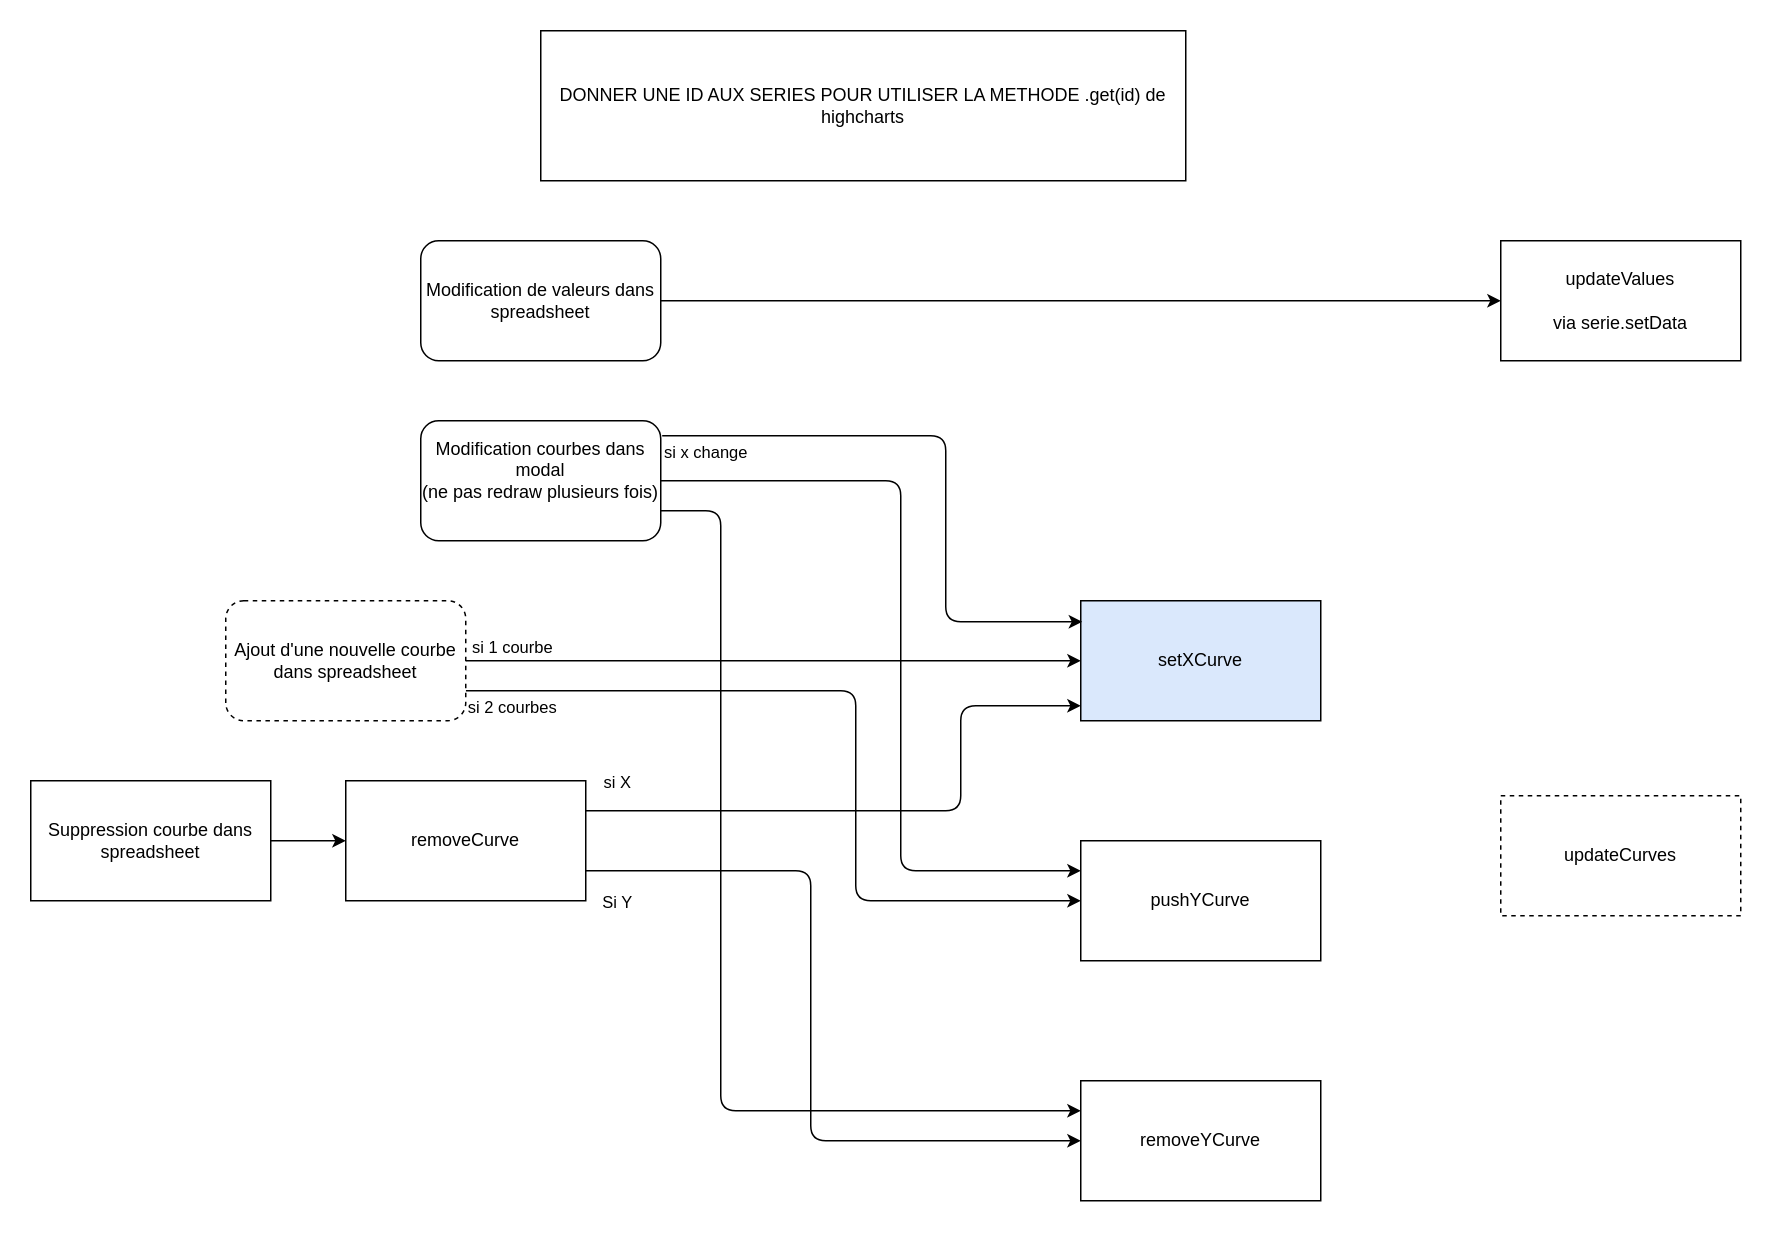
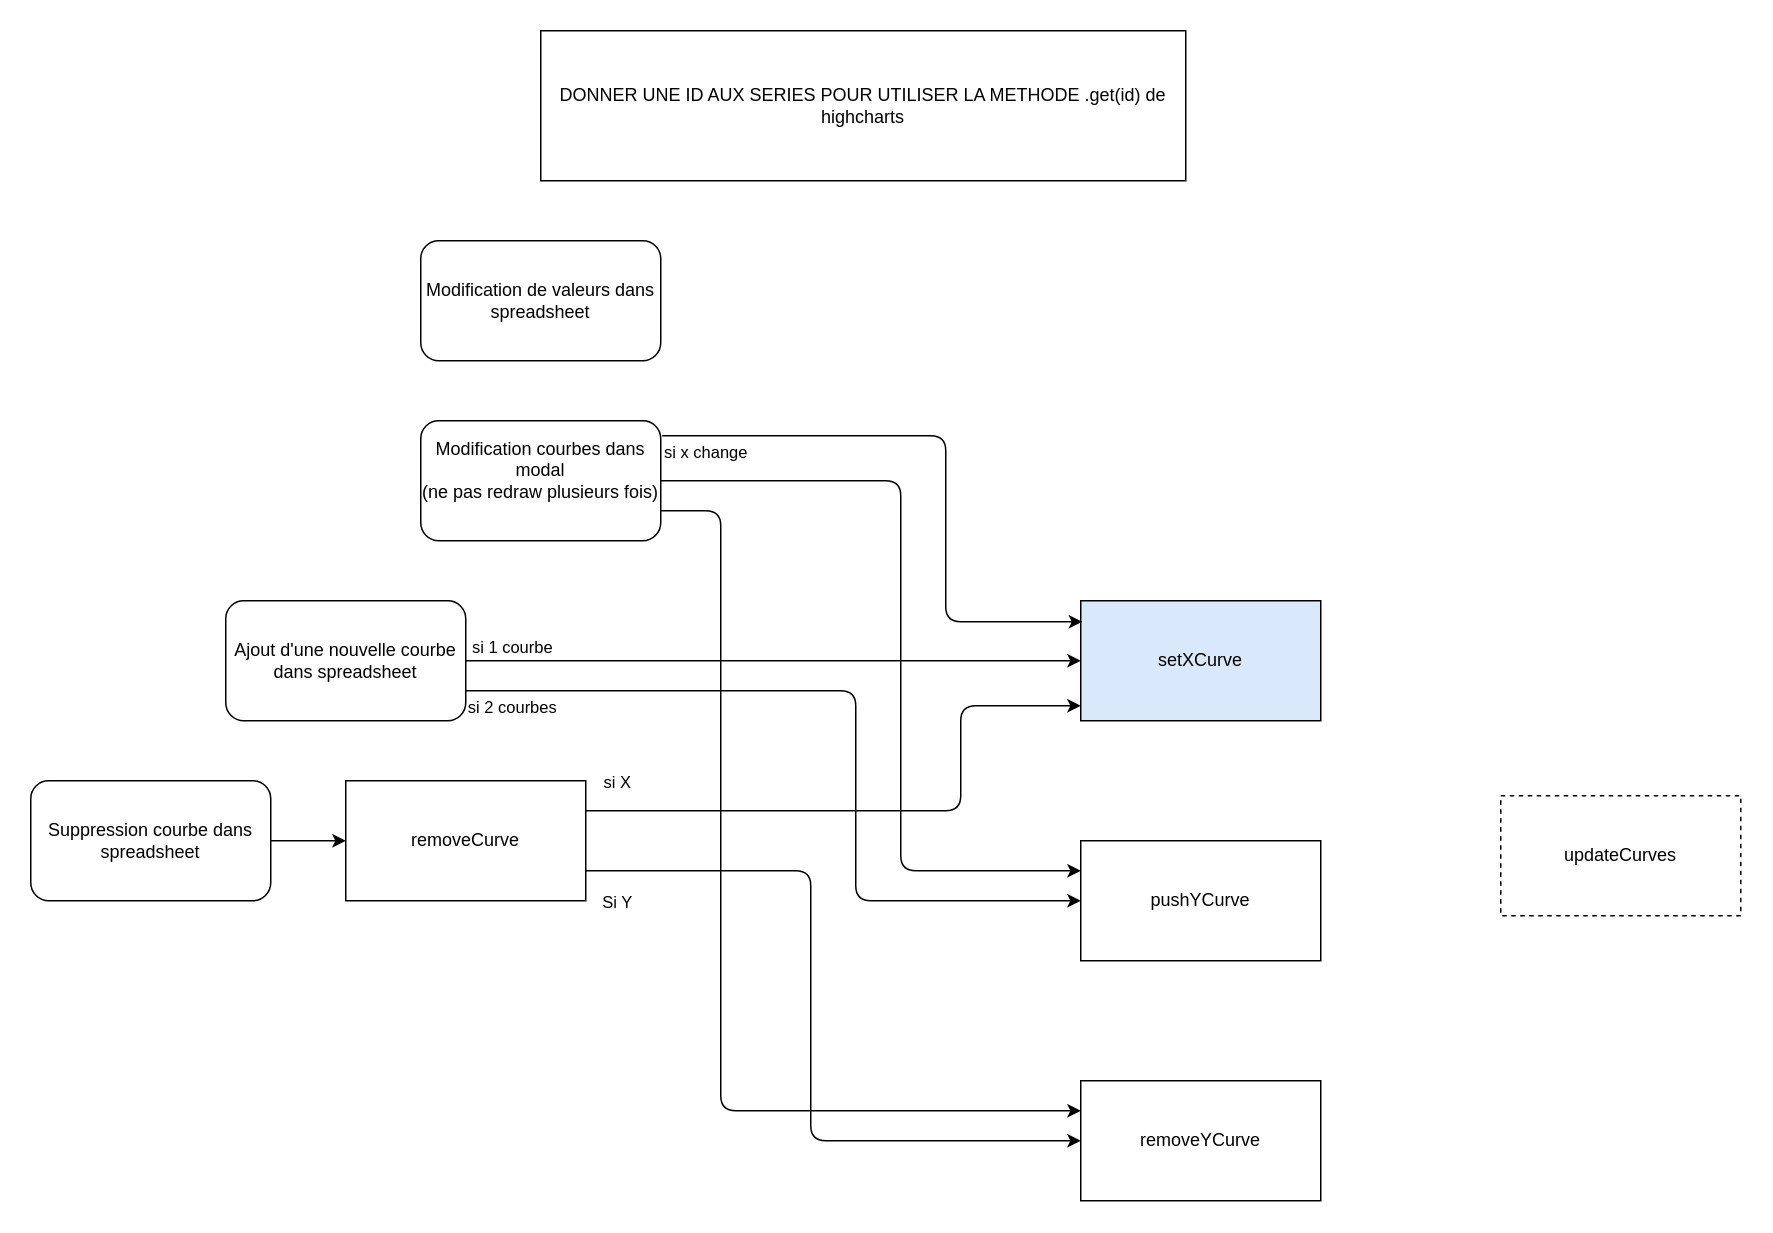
  <mxCell id="0" />
  <mxCell id="1" parent="0" />
  <mxCell id="2" style="edgeStyle=none;html=1;exitX=1;exitY=0.5;exitDx=0;exitDy=0;entryX=0;entryY=0.5;entryDx=0;entryDy=0;" edge="1" parent="1" source="6" target="7"><mxGeometry relative="1" as="geometry"><Array as="points"><mxPoint x="520" y="440" /></Array></mxGeometry></mxCell>
  <mxCell id="3" value="si 1 courbe" style="edgeLabel;html=1;align=center;verticalAlign=middle;resizable=0;points=[];" vertex="1" connectable="0" parent="2"><mxGeometry x="-0.2" y="-3" relative="1" as="geometry"><mxPoint x="-134" y="-13" as="offset" /></mxGeometry></mxCell>
  <mxCell id="4" style="edgeStyle=none;html=1;exitX=1;exitY=0.75;exitDx=0;exitDy=0;entryX=0;entryY=0.5;entryDx=0;entryDy=0;" edge="1" parent="1" source="6" target="8"><mxGeometry relative="1" as="geometry"><Array as="points"><mxPoint x="570" y="460" /><mxPoint x="570" y="600" /></Array></mxGeometry></mxCell>
  <mxCell id="5" value="si 2 courbes" style="edgeLabel;html=1;align=center;verticalAlign=middle;resizable=0;points=[];rotation=0;" vertex="1" connectable="0" parent="4"><mxGeometry x="-0.074" y="1" relative="1" as="geometry"><mxPoint x="-225" y="11" as="offset" /></mxGeometry></mxCell>
- <mxCell id="6" value="Ajout d'une nouvelle courbe dans spreadsheet" style="rounded=1;whiteSpace=wrap;html=1;dashed=1;" vertex="1" parent="1"><mxGeometry x="150" y="400" width="160" height="80" as="geometry" /></mxCell>
+ <mxCell id="6" value="Ajout d'une nouvelle courbe dans spreadsheet" style="rounded=1;whiteSpace=wrap;html=1;" vertex="1" parent="1"><mxGeometry x="150" y="400" width="160" height="80" as="geometry" /></mxCell>
  <mxCell id="7" value="setXCurve" style="rounded=0;whiteSpace=wrap;html=1;fillColor=#dae8fc;" vertex="1" parent="1"><mxGeometry x="720" y="400" width="160" height="80" as="geometry" /></mxCell>
  <mxCell id="8" value="pushYCurve" style="rounded=0;whiteSpace=wrap;html=1;" vertex="1" parent="1"><mxGeometry x="720" y="560" width="160" height="80" as="geometry" /></mxCell>
  <mxCell id="9" style="edgeStyle=none;html=1;exitX=1;exitY=0.5;exitDx=0;exitDy=0;entryX=0;entryY=0.5;entryDx=0;entryDy=0;" edge="1" parent="1" source="10" target="15"><mxGeometry relative="1" as="geometry" /></mxCell>
- <mxCell id="10" value="Suppression courbe dans spreadsheet" style="whiteSpace=wrap;html=1;rounded=0;" vertex="1" parent="1"><mxGeometry x="20" y="520" width="160" height="80" as="geometry" /></mxCell>
+ <mxCell id="10" value="Suppression courbe dans spreadsheet" style="rounded=1;whiteSpace=wrap;html=1;" vertex="1" parent="1"><mxGeometry x="20" y="520" width="160" height="80" as="geometry" /></mxCell>
  <mxCell id="11" style="edgeStyle=none;html=1;exitX=1;exitY=0.75;exitDx=0;exitDy=0;entryX=0;entryY=0.5;entryDx=0;entryDy=0;" edge="1" parent="1" source="15" target="16"><mxGeometry relative="1" as="geometry"><Array as="points"><mxPoint x="540" y="580" /><mxPoint x="540" y="760" /></Array></mxGeometry></mxCell>
  <mxCell id="12" value="Si Y" style="edgeLabel;html=1;align=center;verticalAlign=middle;resizable=0;points=[];" vertex="1" connectable="0" parent="11"><mxGeometry x="0.133" y="-2" relative="1" as="geometry"><mxPoint x="-128" y="-119" as="offset" /></mxGeometry></mxCell>
  <mxCell id="13" style="edgeStyle=none;html=1;exitX=1;exitY=0.25;exitDx=0;exitDy=0;" edge="1" parent="1" source="15"><mxGeometry relative="1" as="geometry"><mxPoint x="720" y="470" as="targetPoint" /><Array as="points"><mxPoint x="640" y="540" /><mxPoint x="640" y="470" /></Array></mxGeometry></mxCell>
  <mxCell id="14" value="si X" style="edgeLabel;html=1;align=center;verticalAlign=middle;resizable=0;points=[];" vertex="1" connectable="0" parent="13"><mxGeometry x="-0.05" y="-2" relative="1" as="geometry"><mxPoint x="-170" y="-22" as="offset" /></mxGeometry></mxCell>
  <mxCell id="15" value="removeCurve" style="rounded=0;whiteSpace=wrap;html=1;" vertex="1" parent="1"><mxGeometry x="230" y="520" width="160" height="80" as="geometry" /></mxCell>
  <mxCell id="16" value="removeYCurve" style="rounded=0;whiteSpace=wrap;html=1;" vertex="1" parent="1"><mxGeometry x="720" y="720" width="160" height="80" as="geometry" /></mxCell>
  <mxCell id="17" style="edgeStyle=none;html=1;entryX=0.006;entryY=0.175;entryDx=0;entryDy=0;exitX=1.006;exitY=0.125;exitDx=0;exitDy=0;exitPerimeter=0;entryPerimeter=0;" edge="1" parent="1" source="21" target="7"><mxGeometry relative="1" as="geometry"><Array as="points"><mxPoint x="630" y="290" /><mxPoint x="630" y="414" /></Array></mxGeometry></mxCell>
  <mxCell id="18" value="si x change" style="edgeLabel;html=1;align=center;verticalAlign=middle;resizable=0;points=[];" vertex="1" connectable="0" parent="17"><mxGeometry x="-0.101" y="4" relative="1" as="geometry"><mxPoint x="-153" y="14" as="offset" /></mxGeometry></mxCell>
  <mxCell id="19" style="edgeStyle=none;html=1;entryX=0;entryY=0.25;entryDx=0;entryDy=0;" edge="1" parent="1" source="21" target="8"><mxGeometry relative="1" as="geometry"><mxPoint x="590" y="340" as="targetPoint" /><Array as="points"><mxPoint x="600" y="320" /><mxPoint x="600" y="580" /></Array></mxGeometry></mxCell>
  <mxCell id="20" style="edgeStyle=none;html=1;entryX=0;entryY=0.25;entryDx=0;entryDy=0;exitX=1;exitY=0.75;exitDx=0;exitDy=0;" edge="1" parent="1" source="21" target="16"><mxGeometry relative="1" as="geometry"><Array as="points"><mxPoint x="480" y="340" /><mxPoint x="480" y="740" /></Array></mxGeometry></mxCell>
  <mxCell id="21" value="Modification courbes dans modal&lt;div&gt;(ne pas redraw plusieurs fois)&lt;/div&gt;&lt;div&gt;&lt;br&gt;&lt;/div&gt;" style="rounded=1;whiteSpace=wrap;html=1;" vertex="1" parent="1"><mxGeometry x="280" y="280" width="160" height="80" as="geometry" /></mxCell>
- <mxCell id="22" value="updateValues&lt;div&gt;&lt;br&gt;&lt;/div&gt;&lt;div&gt;via serie.setData&lt;/div&gt;" style="rounded=0;whiteSpace=wrap;html=1;" vertex="1" parent="1"><mxGeometry x="1000" y="160" width="160" height="80" as="geometry" /></mxCell>
  <mxCell id="23" value="updateCurves" style="rounded=0;whiteSpace=wrap;html=1;dashed=1;" vertex="1" parent="1"><mxGeometry x="1000" y="530" width="160" height="80" as="geometry" /></mxCell>
- <mxCell id="24" style="edgeStyle=none;html=1;entryX=0;entryY=0.5;entryDx=0;entryDy=0;" edge="1" parent="1" source="25" target="22"><mxGeometry relative="1" as="geometry" /></mxCell>
  <mxCell id="25" value="Modification de valeurs dans spreadsheet" style="rounded=1;whiteSpace=wrap;html=1;" vertex="1" parent="1"><mxGeometry x="280" y="160" width="160" height="80" as="geometry" /></mxCell>
  <mxCell id="26" value="DONNER UNE ID AUX SERIES POUR UTILISER LA METHODE .get(id) de highcharts" style="rounded=0;whiteSpace=wrap;html=1;" vertex="1" parent="1"><mxGeometry x="360" y="20" width="430" height="100" as="geometry" /></mxCell>
